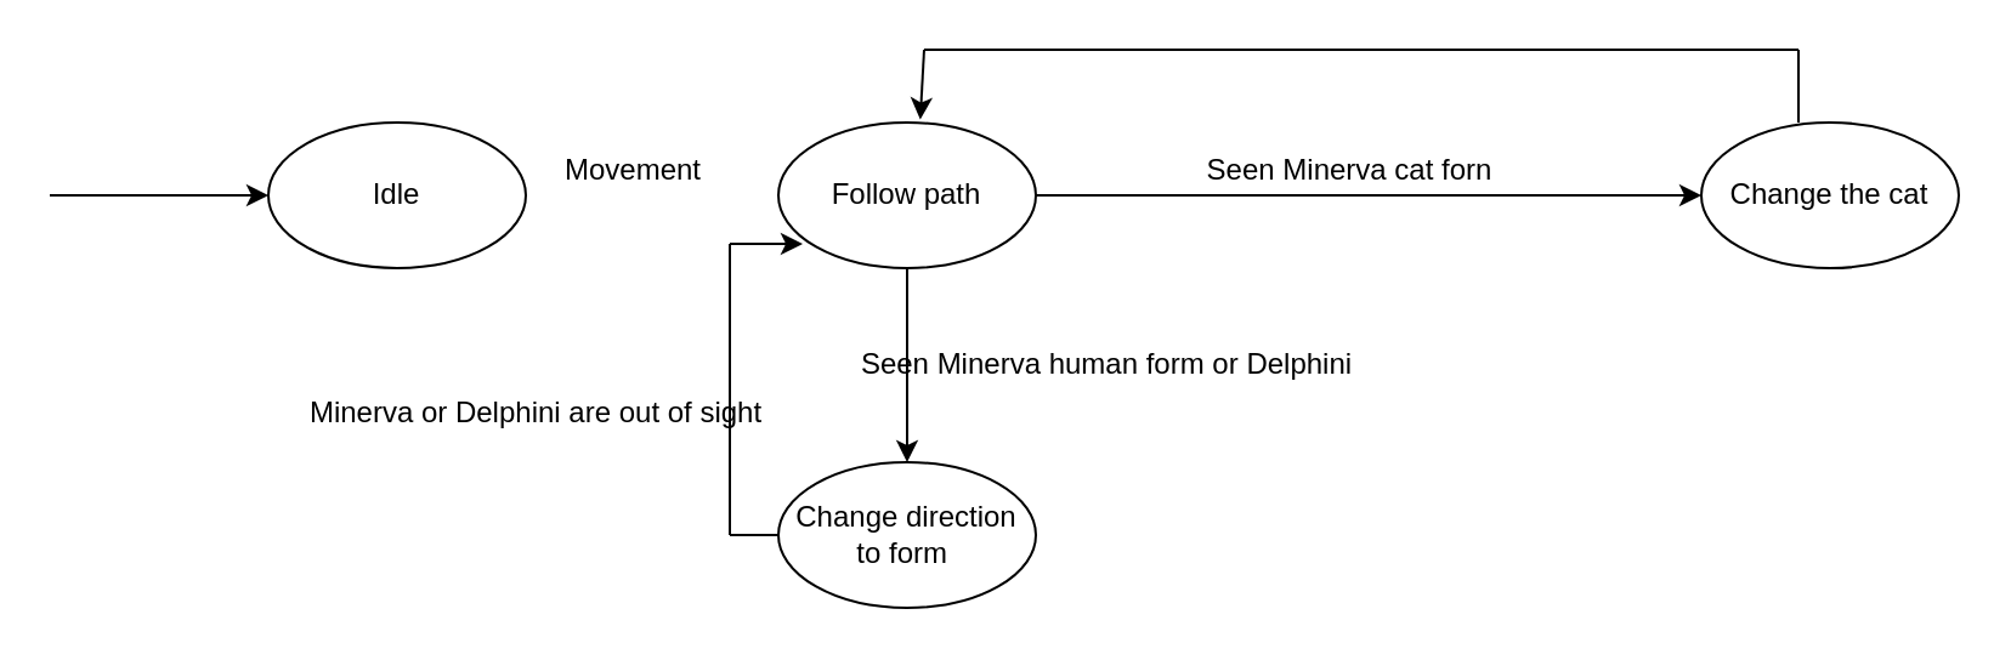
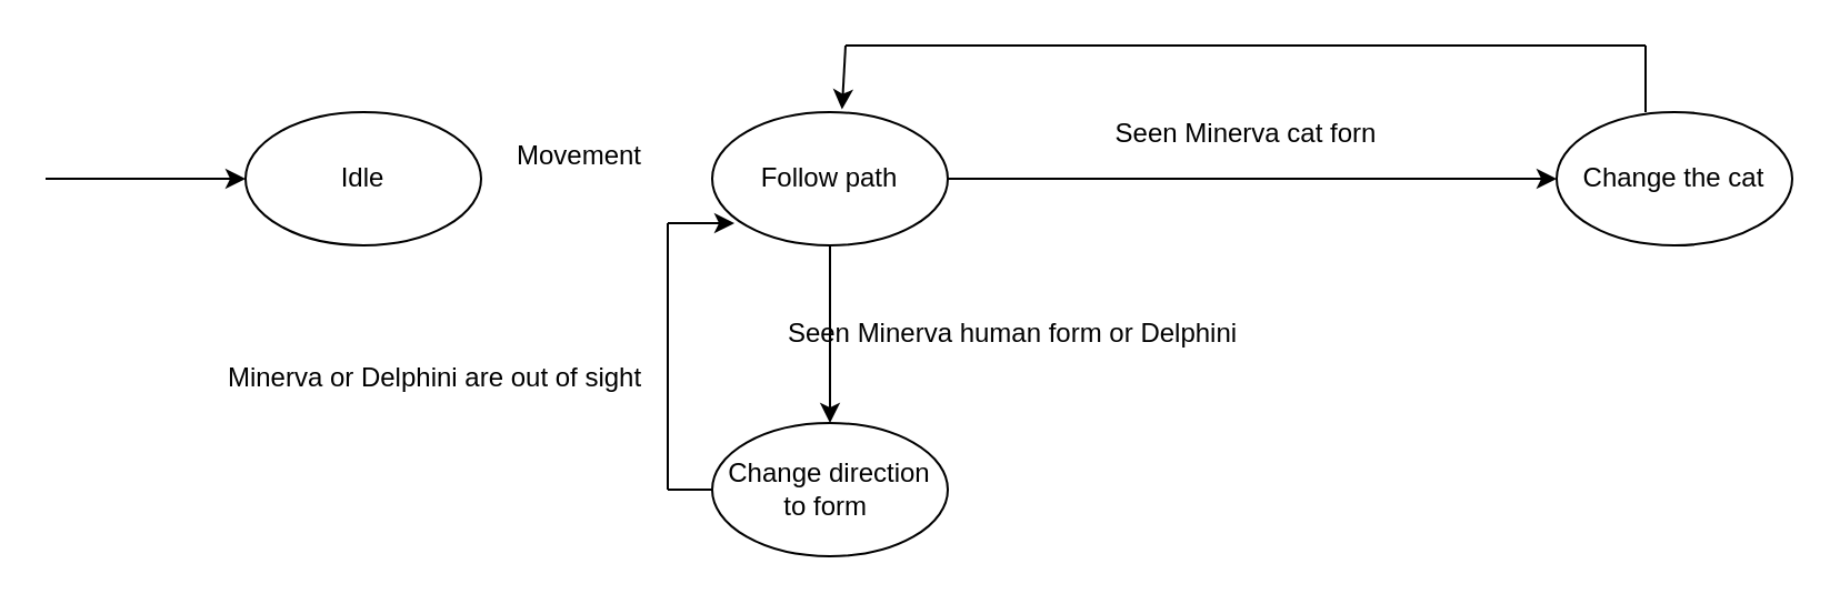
  <mxCell id="0" />
  <mxCell id="1" parent="0" />
  <mxCell id="2" value="Idle" style="ellipse;whiteSpace=wrap;html=1;" parent="1" vertex="1"><mxGeometry x="110" y="50" width="106" height="60" as="geometry" /></mxCell>
  <mxCell id="3" value="" style="edgeStyle=orthogonalEdgeStyle;rounded=0;orthogonalLoop=1;jettySize=auto;html=1;" parent="1" source="5" target="8" edge="1"><mxGeometry relative="1" as="geometry" /></mxCell>
  <mxCell id="4" value="" style="edgeStyle=orthogonalEdgeStyle;rounded=0;orthogonalLoop=1;jettySize=auto;html=1;" parent="1" source="5" target="9" edge="1"><mxGeometry relative="1" as="geometry" /></mxCell>
  <mxCell id="5" value="Follow path" style="ellipse;whiteSpace=wrap;html=1;" parent="1" vertex="1"><mxGeometry x="320" y="50" width="106" height="60" as="geometry" /></mxCell>
  <mxCell id="6" value="Movement" style="text;html=1;align=center;verticalAlign=middle;resizable=0;points=[];autosize=1;" parent="1" vertex="1"><mxGeometry x="225" y="60" width="70" height="20" as="geometry" /></mxCell>
  <mxCell id="7" value="Seen Minerva human form or Delphini" style="text;html=1;align=center;verticalAlign=middle;resizable=0;points=[];autosize=1;" parent="1" vertex="1"><mxGeometry x="345" y="140" width="220" height="20" as="geometry" /></mxCell>
  <mxCell id="8" value="Change direction to form&amp;nbsp;" style="ellipse;whiteSpace=wrap;html=1;" parent="1" vertex="1"><mxGeometry x="320" y="190" width="106" height="60" as="geometry" /></mxCell>
  <mxCell id="9" value="Change the cat" style="ellipse;whiteSpace=wrap;html=1;" parent="1" vertex="1"><mxGeometry x="700" y="50" width="106" height="60" as="geometry" /></mxCell>
- <mxCell id="10" value="Seen Minerva cat forn" style="text;html=1;align=center;verticalAlign=middle;resizable=0;points=[];autosize=1;" parent="1" vertex="1"><mxGeometry x="490" y="60" width="130" height="20" as="geometry" /></mxCell>
+ <mxCell id="10" value="Seen Minerva cat forn" style="text;html=1;align=center;verticalAlign=middle;resizable=0;points=[];autosize=1;" parent="1" vertex="1"><mxGeometry x="495" y="50" width="130" height="20" as="geometry" /></mxCell>
  <mxCell id="11" value="" style="endArrow=none;html=1;" parent="1" edge="1"><mxGeometry width="50" height="50" relative="1" as="geometry"><mxPoint x="740" y="50" as="sourcePoint" /><mxPoint x="740" y="20" as="targetPoint" /></mxGeometry></mxCell>
  <mxCell id="12" value="" style="endArrow=none;html=1;" parent="1" edge="1"><mxGeometry width="50" height="50" relative="1" as="geometry"><mxPoint x="380" y="20" as="sourcePoint" /><mxPoint x="740" y="20" as="targetPoint" /></mxGeometry></mxCell>
  <mxCell id="13" value="" style="endArrow=classic;html=1;entryX=0.551;entryY=-0.021;entryDx=0;entryDy=0;entryPerimeter=0;" parent="1" target="5" edge="1"><mxGeometry width="50" height="50" relative="1" as="geometry"><mxPoint x="380" y="20" as="sourcePoint" /><mxPoint x="360" y="40" as="targetPoint" /></mxGeometry></mxCell>
  <mxCell id="14" value="" style="endArrow=none;html=1;exitX=0;exitY=0.5;exitDx=0;exitDy=0;" parent="1" source="8" edge="1"><mxGeometry width="50" height="50" relative="1" as="geometry"><mxPoint x="170" y="230" as="sourcePoint" /><mxPoint x="300" y="220" as="targetPoint" /></mxGeometry></mxCell>
  <mxCell id="15" value="" style="endArrow=none;html=1;" parent="1" edge="1"><mxGeometry width="50" height="50" relative="1" as="geometry"><mxPoint x="300" y="220" as="sourcePoint" /><mxPoint x="300" y="100" as="targetPoint" /></mxGeometry></mxCell>
  <mxCell id="16" value="" style="endArrow=classic;html=1;" parent="1" edge="1"><mxGeometry width="50" height="50" relative="1" as="geometry"><mxPoint x="300" y="100" as="sourcePoint" /><mxPoint x="330" y="100" as="targetPoint" /></mxGeometry></mxCell>
- <mxCell id="17" value="Minerva or Delphini are out of sight" style="text;html=1;align=center;verticalAlign=middle;resizable=0;points=[];autosize=1;" parent="1" vertex="1"><mxGeometry x="120" y="160" width="200" height="20" as="geometry" /></mxCell>
+ <mxCell id="17" value="Minerva or Delphini are out of sight" style="text;html=1;align=center;verticalAlign=middle;resizable=0;points=[];autosize=1;" parent="1" vertex="1"><mxGeometry x="95" y="160" width="200" height="20" as="geometry" /></mxCell>
  <mxCell id="18" value="" style="endArrow=classic;html=1;entryX=0;entryY=0.5;entryDx=0;entryDy=0;" parent="1" target="2" edge="1"><mxGeometry width="50" height="50" relative="1" as="geometry"><mxPoint x="20" y="80" as="sourcePoint" /><mxPoint x="60" y="70" as="targetPoint" /></mxGeometry></mxCell>
